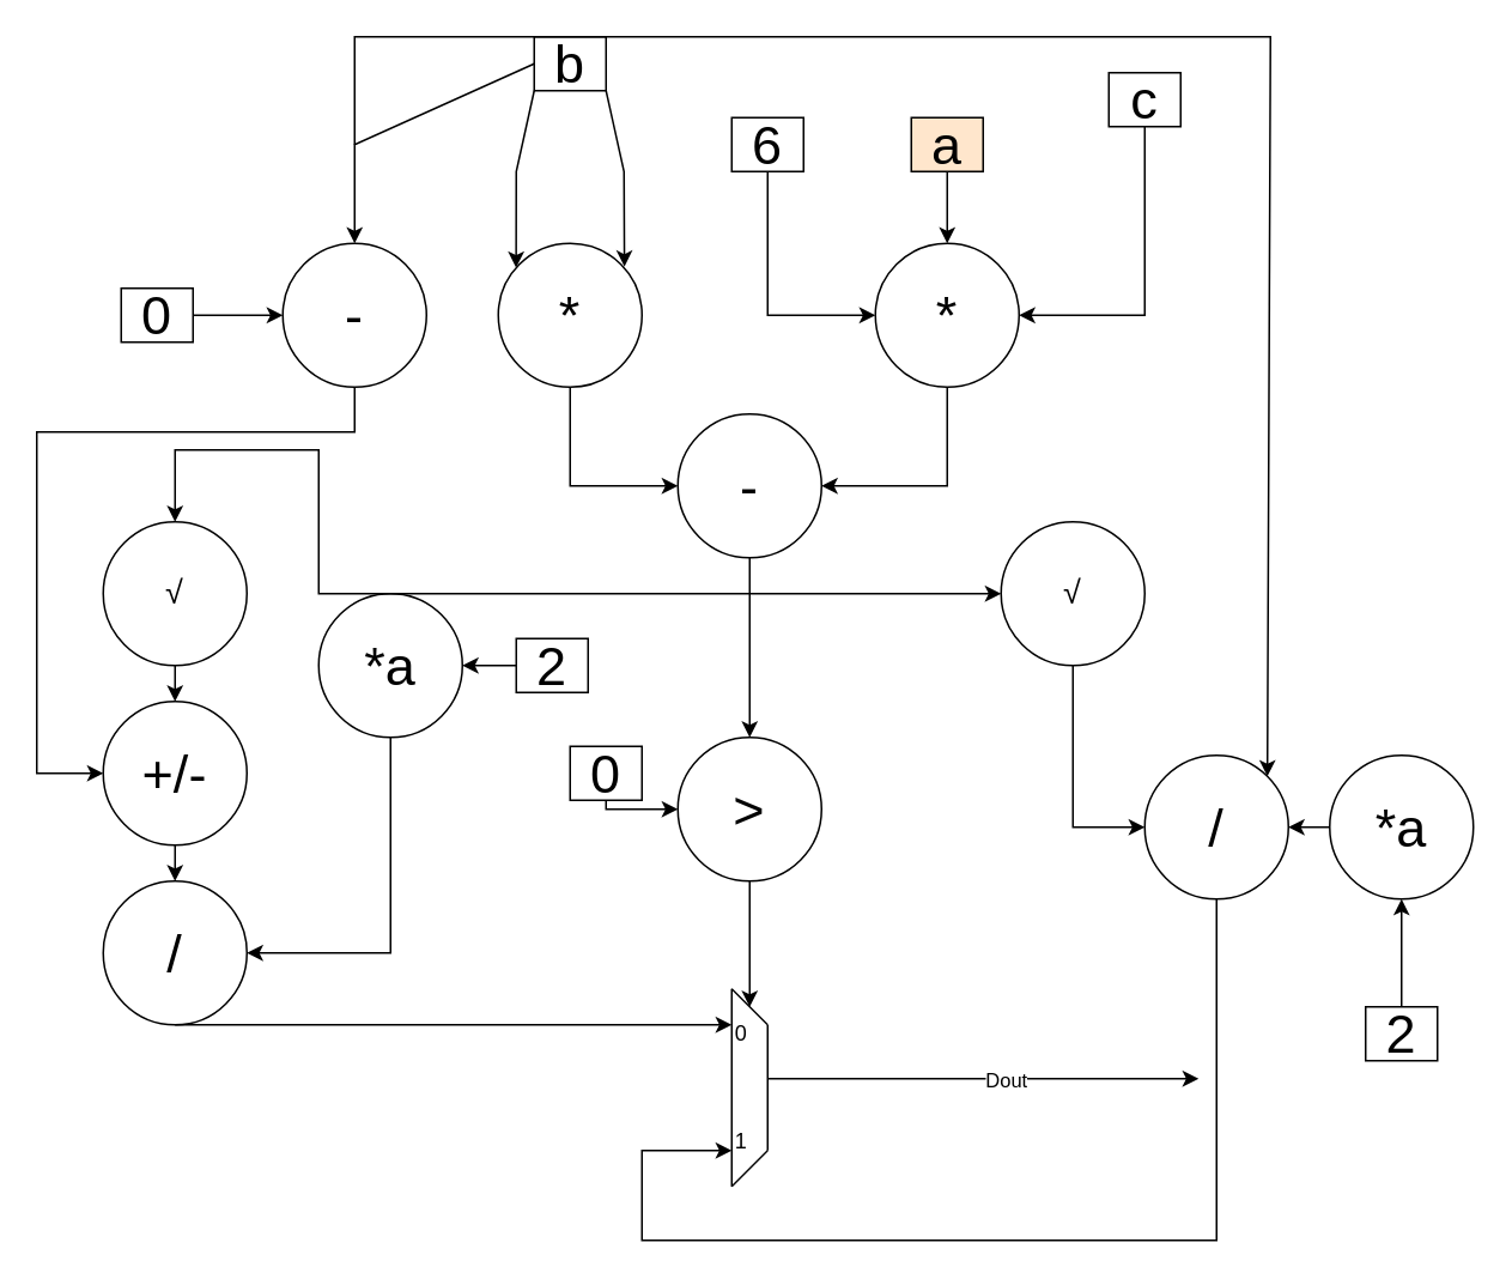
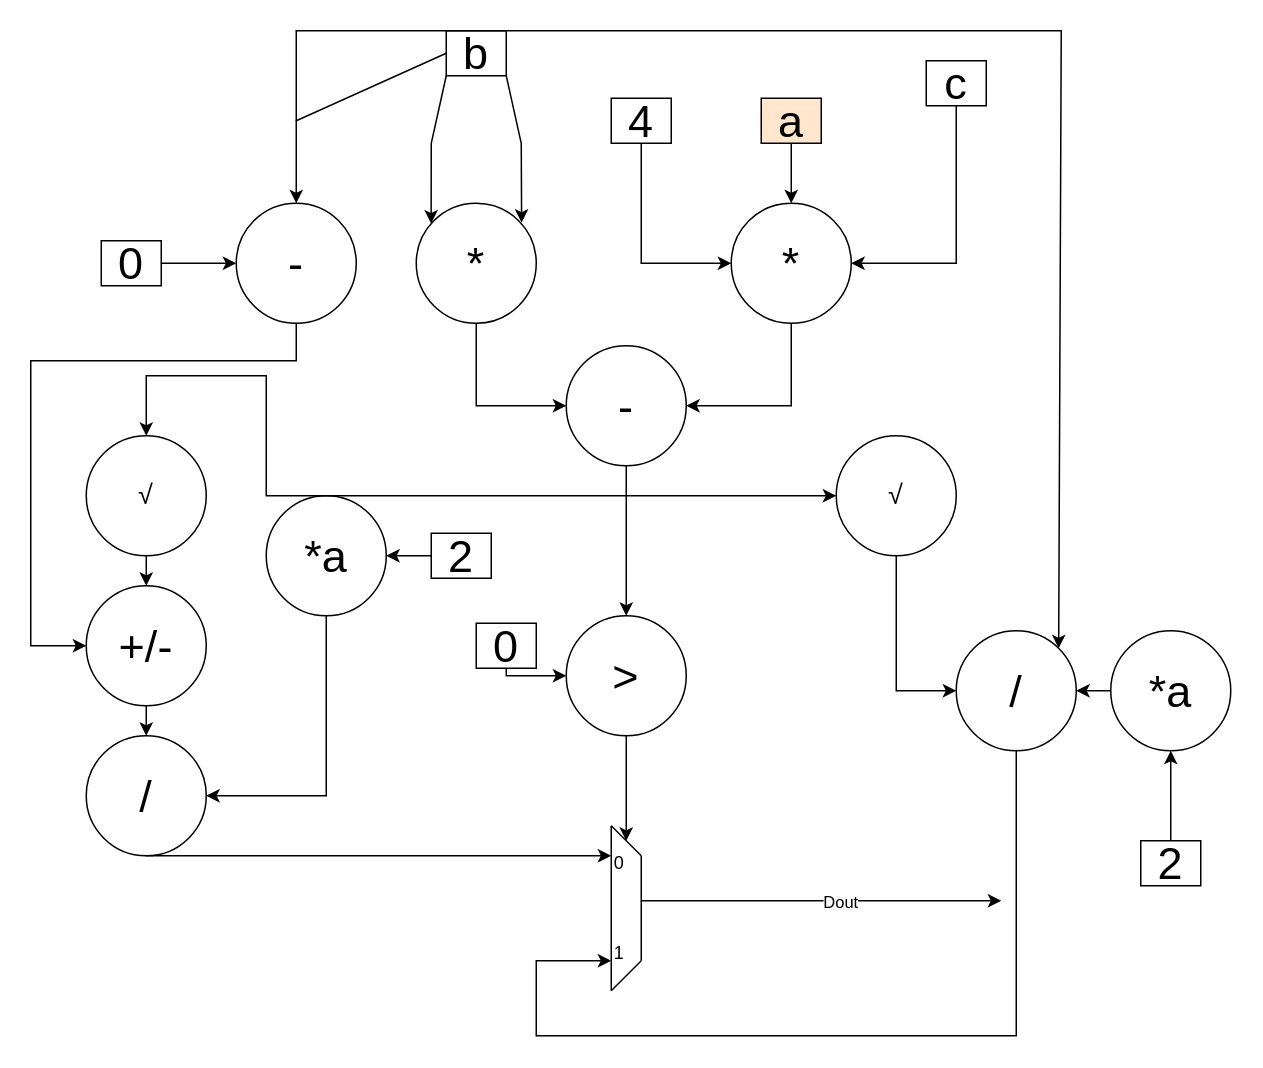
  <mxCell id="0" />
  <mxCell id="1" parent="0" />
  <mxCell id="2" value="&lt;font style=&quot;font-size: 30px;&quot;&gt;+/-&lt;/font&gt;" style="ellipse;whiteSpace=wrap;html=1;aspect=fixed;" vertex="1" parent="1"><mxGeometry x="57" y="390" width="80" height="80" as="geometry" /></mxCell>
  <mxCell id="3" value="&lt;font style=&quot;font-size: 30px;&quot;&gt;-&lt;/font&gt;" style="ellipse;whiteSpace=wrap;html=1;aspect=fixed;" vertex="1" parent="1"><mxGeometry x="377" y="230" width="80" height="80" as="geometry" /></mxCell>
  <mxCell id="4" value="&lt;font style=&quot;font-size: 30px;&quot;&gt;*&lt;/font&gt;" style="ellipse;whiteSpace=wrap;html=1;aspect=fixed;" vertex="1" parent="1"><mxGeometry x="277" y="135" width="80" height="80" as="geometry" /></mxCell>
  <mxCell id="5" value="&lt;font style=&quot;font-size: 30px;&quot;&gt;a&lt;/font&gt;" style="rounded=0;whiteSpace=wrap;html=1;fillColor=#ffe6cc;" vertex="1" parent="1"><mxGeometry x="507" y="65" width="40" height="30" as="geometry" /></mxCell>
  <mxCell id="6" value="&lt;font style=&quot;font-size: 30px;&quot;&gt;b&lt;/font&gt;" style="rounded=0;whiteSpace=wrap;html=1;" vertex="1" parent="1"><mxGeometry x="297" y="20" width="40" height="30" as="geometry" /></mxCell>
  <mxCell id="7" value="&lt;font style=&quot;font-size: 30px;&quot;&gt;c&lt;/font&gt;" style="rounded=0;whiteSpace=wrap;html=1;" vertex="1" parent="1"><mxGeometry x="617" y="40" width="40" height="30" as="geometry" /></mxCell>
  <mxCell id="8" value="" style="endArrow=classic;html=1;rounded=0;exitX=0;exitY=1;exitDx=0;exitDy=0;entryX=0.124;entryY=0.169;entryDx=0;entryDy=0;entryPerimeter=0;" edge="1" parent="1" source="6" target="4"><mxGeometry width="50" height="50" relative="1" as="geometry"><mxPoint x="237" y="85" as="sourcePoint" /><mxPoint x="287" y="35" as="targetPoint" /><Array as="points"><mxPoint x="287" y="95" /></Array></mxGeometry></mxCell>
  <mxCell id="9" value="" style="endArrow=classic;html=1;rounded=0;exitX=1;exitY=1;exitDx=0;exitDy=0;entryX=0.878;entryY=0.162;entryDx=0;entryDy=0;entryPerimeter=0;" edge="1" parent="1" source="6" target="4"><mxGeometry width="50" height="50" relative="1" as="geometry"><mxPoint x="357" y="-57" as="sourcePoint" /><mxPoint x="387" y="105" as="targetPoint" /><Array as="points"><mxPoint x="347" y="95" /></Array></mxGeometry></mxCell>
- <mxCell id="10" value="&lt;font style=&quot;font-size: 30px;&quot;&gt;6&lt;/font&gt;" style="rounded=0;whiteSpace=wrap;html=1;" vertex="1" parent="1"><mxGeometry x="407" y="65" width="40" height="30" as="geometry" /></mxCell>
+ <mxCell id="10" value="&lt;font style=&quot;font-size: 30px;&quot;&gt;4&lt;/font&gt;" style="rounded=0;whiteSpace=wrap;html=1;" vertex="1" parent="1"><mxGeometry x="407" y="65" width="40" height="30" as="geometry" /></mxCell>
  <mxCell id="11" value="" style="endArrow=classic;html=1;rounded=0;exitX=0.5;exitY=1;exitDx=0;exitDy=0;entryX=0;entryY=0.5;entryDx=0;entryDy=0;" edge="1" parent="1" source="10" target="12"><mxGeometry width="50" height="50" relative="1" as="geometry"><mxPoint x="417" y="135" as="sourcePoint" /><mxPoint x="427" y="215" as="targetPoint" /><Array as="points"><mxPoint x="427" y="175" /></Array></mxGeometry></mxCell>
  <mxCell id="12" value="&lt;font style=&quot;font-size: 30px;&quot;&gt;*&lt;/font&gt;" style="ellipse;whiteSpace=wrap;html=1;aspect=fixed;" vertex="1" parent="1"><mxGeometry x="487" y="135" width="80" height="80" as="geometry" /></mxCell>
  <mxCell id="13" value="" style="endArrow=classic;html=1;rounded=0;exitX=0.5;exitY=1;exitDx=0;exitDy=0;entryX=0.5;entryY=0;entryDx=0;entryDy=0;" edge="1" parent="1" source="5" target="12"><mxGeometry width="50" height="50" relative="1" as="geometry"><mxPoint x="487" y="65" as="sourcePoint" /><mxPoint x="537" y="15" as="targetPoint" /></mxGeometry></mxCell>
  <mxCell id="14" value="" style="endArrow=classic;html=1;rounded=0;exitX=0.5;exitY=1;exitDx=0;exitDy=0;entryX=1;entryY=0.5;entryDx=0;entryDy=0;" edge="1" parent="1" source="7" target="12"><mxGeometry width="50" height="50" relative="1" as="geometry"><mxPoint x="627" y="105" as="sourcePoint" /><mxPoint x="677" y="55" as="targetPoint" /><Array as="points"><mxPoint x="637" y="175" /></Array></mxGeometry></mxCell>
  <mxCell id="15" value="" style="endArrow=classic;html=1;rounded=0;exitX=0.5;exitY=1;exitDx=0;exitDy=0;entryX=0;entryY=0.5;entryDx=0;entryDy=0;" edge="1" parent="1" source="4" target="3"><mxGeometry width="50" height="50" relative="1" as="geometry"><mxPoint x="287" y="260" as="sourcePoint" /><mxPoint x="337" y="210" as="targetPoint" /><Array as="points"><mxPoint x="317" y="270" /></Array></mxGeometry></mxCell>
  <mxCell id="16" value="" style="endArrow=classic;html=1;rounded=0;exitX=0.5;exitY=1;exitDx=0;exitDy=0;entryX=1;entryY=0.5;entryDx=0;entryDy=0;" edge="1" parent="1" source="12" target="3"><mxGeometry width="50" height="50" relative="1" as="geometry"><mxPoint x="557" y="320" as="sourcePoint" /><mxPoint x="487" y="270" as="targetPoint" /><Array as="points"><mxPoint x="527" y="270" /></Array></mxGeometry></mxCell>
  <mxCell id="17" value="&lt;font style=&quot;font-size: 30px;&quot;&gt;0&lt;/font&gt;" style="rounded=0;whiteSpace=wrap;html=1;" vertex="1" parent="1"><mxGeometry x="67" y="160" width="40" height="30" as="geometry" /></mxCell>
  <mxCell id="18" value="&lt;font style=&quot;font-size: 30px;&quot;&gt;-&lt;/font&gt;" style="ellipse;whiteSpace=wrap;html=1;aspect=fixed;" vertex="1" parent="1"><mxGeometry x="157" y="135" width="80" height="80" as="geometry" /></mxCell>
  <mxCell id="19" value="" style="endArrow=classic;html=1;rounded=0;exitX=0;exitY=0.5;exitDx=0;exitDy=0;entryX=0.5;entryY=0;entryDx=0;entryDy=0;" edge="1" parent="1" source="6" target="18"><mxGeometry width="50" height="50" relative="1" as="geometry"><mxPoint x="117" y="125" as="sourcePoint" /><mxPoint x="167" y="75" as="targetPoint" /><Array as="points"><mxPoint x="197" y="80" /></Array></mxGeometry></mxCell>
  <mxCell id="20" value="" style="endArrow=classic;html=1;rounded=0;entryX=0;entryY=0.5;entryDx=0;entryDy=0;exitX=1;exitY=0.5;exitDx=0;exitDy=0;" edge="1" parent="1" source="17" target="18"><mxGeometry width="50" height="50" relative="1" as="geometry"><mxPoint x="117" y="145" as="sourcePoint" /><mxPoint x="117" y="185" as="targetPoint" /><Array as="points"><mxPoint x="127" y="175" /></Array></mxGeometry></mxCell>
  <mxCell id="21" value="&lt;font style=&quot;font-size: 30px;&quot;&gt;*a&lt;/font&gt;" style="ellipse;whiteSpace=wrap;html=1;aspect=fixed;" vertex="1" parent="1"><mxGeometry x="177" y="330" width="80" height="80" as="geometry" /></mxCell>
  <mxCell id="22" value="&lt;font style=&quot;font-size: 30px;&quot;&gt;2&lt;/font&gt;" style="rounded=0;whiteSpace=wrap;html=1;" vertex="1" parent="1"><mxGeometry x="287" y="355" width="40" height="30" as="geometry" /></mxCell>
  <mxCell id="23" value="" style="endArrow=classic;html=1;rounded=0;exitX=0;exitY=0.5;exitDx=0;exitDy=0;entryX=1;entryY=0.5;entryDx=0;entryDy=0;" edge="1" parent="1" source="22" target="21"><mxGeometry width="50" height="50" relative="1" as="geometry"><mxPoint x="217" y="460" as="sourcePoint" /><mxPoint x="267" y="410" as="targetPoint" /></mxGeometry></mxCell>
  <mxCell id="24" value="&lt;font style=&quot;font-size: 30px;&quot;&gt;/&lt;/font&gt;" style="ellipse;whiteSpace=wrap;html=1;aspect=fixed;" vertex="1" parent="1"><mxGeometry x="57" y="490" width="80" height="80" as="geometry" /></mxCell>
  <mxCell id="25" value="&lt;font style=&quot;font-size: 30px;&quot;&gt;0&lt;/font&gt;" style="rounded=0;whiteSpace=wrap;html=1;" vertex="1" parent="1"><mxGeometry x="317" y="415" width="40" height="30" as="geometry" /></mxCell>
  <mxCell id="26" value="&lt;font style=&quot;font-size: 30px;&quot;&gt;&amp;gt;&lt;/font&gt;" style="ellipse;whiteSpace=wrap;html=1;aspect=fixed;" vertex="1" parent="1"><mxGeometry x="377" y="410" width="80" height="80" as="geometry" /></mxCell>
  <mxCell id="27" value="" style="endArrow=classic;html=1;rounded=0;exitX=0.5;exitY=1;exitDx=0;exitDy=0;entryX=0.5;entryY=0;entryDx=0;entryDy=0;" edge="1" parent="1" source="3" target="26"><mxGeometry width="50" height="50" relative="1" as="geometry"><mxPoint x="397" y="450" as="sourcePoint" /><mxPoint x="447" y="400" as="targetPoint" /><Array as="points"><mxPoint x="417" y="400" /></Array></mxGeometry></mxCell>
  <mxCell id="28" value="" style="endArrow=none;html=1;rounded=0;" edge="1" parent="1"><mxGeometry width="50" height="50" relative="1" as="geometry"><mxPoint x="407" y="660" as="sourcePoint" /><mxPoint x="407" y="550" as="targetPoint" /></mxGeometry></mxCell>
  <mxCell id="29" value="" style="endArrow=none;html=1;rounded=0;" edge="1" parent="1"><mxGeometry width="50" height="50" relative="1" as="geometry"><mxPoint x="427" y="640" as="sourcePoint" /><mxPoint x="407" y="660" as="targetPoint" /></mxGeometry></mxCell>
  <mxCell id="30" value="" style="endArrow=none;html=1;rounded=0;" edge="1" parent="1"><mxGeometry width="50" height="50" relative="1" as="geometry"><mxPoint x="427" y="570" as="sourcePoint" /><mxPoint x="407" y="550" as="targetPoint" /></mxGeometry></mxCell>
  <mxCell id="31" value="0" style="text;html=1;align=center;verticalAlign=middle;resizable=0;points=[];autosize=1;strokeColor=none;fillColor=none;" vertex="1" parent="1"><mxGeometry x="397" y="560" width="30" height="30" as="geometry" /></mxCell>
  <mxCell id="32" value="1" style="text;html=1;align=center;verticalAlign=middle;resizable=0;points=[];autosize=1;strokeColor=none;fillColor=none;" vertex="1" parent="1"><mxGeometry x="397" y="620" width="30" height="30" as="geometry" /></mxCell>
  <mxCell id="33" value="" style="endArrow=classic;html=1;rounded=0;exitX=0.5;exitY=1;exitDx=0;exitDy=0;" edge="1" parent="1" source="26"><mxGeometry width="50" height="50" relative="1" as="geometry"><mxPoint x="327" y="610" as="sourcePoint" /><mxPoint x="417" y="560" as="targetPoint" /><Array as="points"><mxPoint x="417" y="560" /></Array></mxGeometry></mxCell>
  <mxCell id="34" value="" style="endArrow=classic;html=1;rounded=0;exitX=0.5;exitY=1;exitDx=0;exitDy=0;entryX=0;entryY=0.5;entryDx=0;entryDy=0;" edge="1" parent="1" source="25" target="26"><mxGeometry width="50" height="50" relative="1" as="geometry"><mxPoint x="387" y="520" as="sourcePoint" /><mxPoint x="467" y="480" as="targetPoint" /><Array as="points"><mxPoint x="337" y="450" /></Array></mxGeometry></mxCell>
  <mxCell id="35" value="" style="endArrow=none;html=1;rounded=0;" edge="1" parent="1"><mxGeometry width="50" height="50" relative="1" as="geometry"><mxPoint x="427" y="640" as="sourcePoint" /><mxPoint x="427" y="570" as="targetPoint" /></mxGeometry></mxCell>
  <mxCell id="36" value="&lt;span style=&quot;font-family: &amp;quot;Google Sans&amp;quot;, Arial, sans-serif; font-size: 18px; text-align: start; background-color: rgb(255, 255, 255);&quot;&gt;√&lt;/span&gt;" style="ellipse;whiteSpace=wrap;html=1;aspect=fixed;" vertex="1" parent="1"><mxGeometry x="57" y="290" width="80" height="80" as="geometry" /></mxCell>
  <mxCell id="37" value="" style="endArrow=classic;html=1;rounded=0;exitX=0.5;exitY=1;exitDx=0;exitDy=0;entryX=0.5;entryY=0;entryDx=0;entryDy=0;" edge="1" parent="1" source="36" target="2"><mxGeometry width="50" height="50" relative="1" as="geometry"><mxPoint x="-33" y="450" as="sourcePoint" /><mxPoint x="17" y="400" as="targetPoint" /></mxGeometry></mxCell>
  <mxCell id="38" value="" style="endArrow=classic;html=1;rounded=0;exitX=0.5;exitY=1;exitDx=0;exitDy=0;entryX=0.5;entryY=0;entryDx=0;entryDy=0;" edge="1" parent="1" source="2" target="24"><mxGeometry width="50" height="50" relative="1" as="geometry"><mxPoint x="-33" y="530" as="sourcePoint" /><mxPoint x="17" y="480" as="targetPoint" /></mxGeometry></mxCell>
  <mxCell id="39" value="" style="endArrow=classic;html=1;rounded=0;exitX=0.5;exitY=1;exitDx=0;exitDy=0;entryX=1;entryY=0.5;entryDx=0;entryDy=0;" edge="1" parent="1" source="21" target="24"><mxGeometry width="50" height="50" relative="1" as="geometry"><mxPoint x="187" y="520" as="sourcePoint" /><mxPoint x="237" y="470" as="targetPoint" /><Array as="points"><mxPoint x="217" y="530" /></Array></mxGeometry></mxCell>
  <mxCell id="40" value="" style="endArrow=classic;html=1;rounded=0;entryX=0.5;entryY=0;entryDx=0;entryDy=0;" edge="1" parent="1" target="36"><mxGeometry width="50" height="50" relative="1" as="geometry"><mxPoint x="417" y="330" as="sourcePoint" /><mxPoint x="187" y="250" as="targetPoint" /><Array as="points"><mxPoint x="177" y="330" /><mxPoint x="177" y="250" /><mxPoint x="97" y="250" /></Array></mxGeometry></mxCell>
  <mxCell id="41" value="" style="endArrow=classic;html=1;rounded=0;exitX=0.5;exitY=1;exitDx=0;exitDy=0;" edge="1" parent="1" source="24"><mxGeometry width="50" height="50" relative="1" as="geometry"><mxPoint x="47" y="600" as="sourcePoint" /><mxPoint x="407" y="570" as="targetPoint" /><Array as="points" /></mxGeometry></mxCell>
  <mxCell id="42" value="" style="endArrow=classic;html=1;rounded=0;" edge="1" parent="1"><mxGeometry width="50" height="50" relative="1" as="geometry"><mxPoint x="427" y="600" as="sourcePoint" /><mxPoint x="667" y="600" as="targetPoint" /></mxGeometry></mxCell>
  <mxCell id="43" value="Dout" style="edgeLabel;html=1;align=center;verticalAlign=middle;resizable=0;points=[];" vertex="1" connectable="0" parent="42"><mxGeometry x="0.096" relative="1" as="geometry"><mxPoint as="offset" /></mxGeometry></mxCell>
  <mxCell id="44" value="" style="endArrow=classic;html=1;rounded=0;" edge="1" parent="1"><mxGeometry width="50" height="50" relative="1" as="geometry"><mxPoint x="417" y="330" as="sourcePoint" /><mxPoint x="557" y="330" as="targetPoint" /></mxGeometry></mxCell>
  <mxCell id="45" value="" style="endArrow=classic;html=1;rounded=0;exitX=0.5;exitY=1;exitDx=0;exitDy=0;entryX=0;entryY=0.5;entryDx=0;entryDy=0;" edge="1" parent="1" source="18" target="2"><mxGeometry width="50" height="50" relative="1" as="geometry"><mxPoint x="-3" y="290" as="sourcePoint" /><mxPoint x="47" y="240" as="targetPoint" /><Array as="points"><mxPoint x="197" y="240" /><mxPoint x="20" y="240" /><mxPoint x="20" y="330" /><mxPoint x="20" y="430" /></Array></mxGeometry></mxCell>
  <mxCell id="46" value="&lt;span style=&quot;font-family: &amp;quot;Google Sans&amp;quot;, Arial, sans-serif; font-size: 18px; text-align: start; background-color: rgb(255, 255, 255);&quot;&gt;√&lt;/span&gt;" style="ellipse;whiteSpace=wrap;html=1;aspect=fixed;" vertex="1" parent="1"><mxGeometry x="557" y="290" width="80" height="80" as="geometry" /></mxCell>
  <mxCell id="47" value="" style="endArrow=classic;html=1;rounded=0;entryX=1;entryY=0;entryDx=0;entryDy=0;" edge="1" parent="1" target="48"><mxGeometry width="50" height="50" relative="1" as="geometry"><mxPoint x="197" y="80" as="sourcePoint" /><mxPoint x="767" y="310" as="targetPoint" /><Array as="points"><mxPoint x="197" y="20" /><mxPoint x="707" y="20" /></Array></mxGeometry></mxCell>
  <mxCell id="48" value="&lt;font style=&quot;font-size: 30px;&quot;&gt;/&lt;/font&gt;" style="ellipse;whiteSpace=wrap;html=1;aspect=fixed;" vertex="1" parent="1"><mxGeometry x="637" y="420" width="80" height="80" as="geometry" /></mxCell>
  <mxCell id="49" value="&lt;font style=&quot;font-size: 30px;&quot;&gt;*a&lt;/font&gt;" style="ellipse;whiteSpace=wrap;html=1;aspect=fixed;" vertex="1" parent="1"><mxGeometry x="740" y="420" width="80" height="80" as="geometry" /></mxCell>
  <mxCell id="50" value="&lt;font style=&quot;font-size: 30px;&quot;&gt;2&lt;/font&gt;" style="rounded=0;whiteSpace=wrap;html=1;" vertex="1" parent="1"><mxGeometry x="760" y="560" width="40" height="30" as="geometry" /></mxCell>
  <mxCell id="51" value="" style="endArrow=classic;html=1;rounded=0;exitX=0;exitY=0.5;exitDx=0;exitDy=0;entryX=1;entryY=0.5;entryDx=0;entryDy=0;" edge="1" parent="1" source="49" target="48"><mxGeometry width="50" height="50" relative="1" as="geometry"><mxPoint x="697" y="570" as="sourcePoint" /><mxPoint x="747" y="520" as="targetPoint" /></mxGeometry></mxCell>
  <mxCell id="52" value="" style="endArrow=classic;html=1;rounded=0;entryX=0;entryY=0.5;entryDx=0;entryDy=0;exitX=0.5;exitY=1;exitDx=0;exitDy=0;" edge="1" parent="1" source="46" target="48"><mxGeometry width="50" height="50" relative="1" as="geometry"><mxPoint x="537" y="500" as="sourcePoint" /><mxPoint x="587" y="450" as="targetPoint" /><Array as="points"><mxPoint x="597" y="460" /></Array></mxGeometry></mxCell>
  <mxCell id="53" value="" style="endArrow=classic;html=1;rounded=0;exitX=0.5;exitY=1;exitDx=0;exitDy=0;" edge="1" parent="1" source="48"><mxGeometry width="50" height="50" relative="1" as="geometry"><mxPoint x="757" y="600" as="sourcePoint" /><mxPoint x="407" y="640" as="targetPoint" /><Array as="points"><mxPoint x="677" y="690" /><mxPoint x="357" y="690" /><mxPoint x="357" y="640" /></Array></mxGeometry></mxCell>
  <mxCell id="54" value="" style="endArrow=classic;html=1;rounded=0;entryX=0.5;entryY=1;entryDx=0;entryDy=0;exitX=0.5;exitY=0;exitDx=0;exitDy=0;" edge="1" parent="1" source="50" target="49"><mxGeometry width="50" height="50" relative="1" as="geometry"><mxPoint x="730" y="570" as="sourcePoint" /><mxPoint x="780" y="520" as="targetPoint" /></mxGeometry></mxCell>
